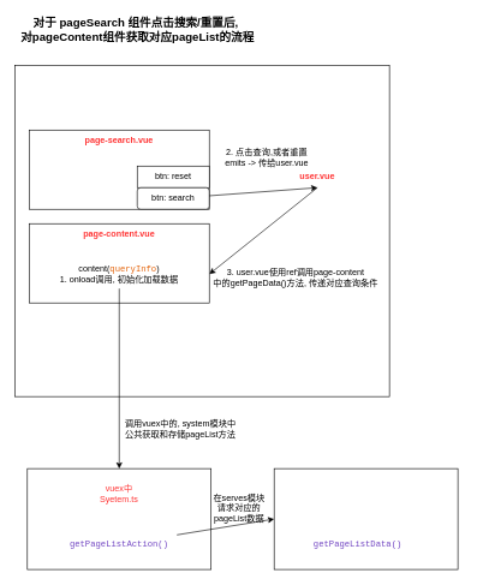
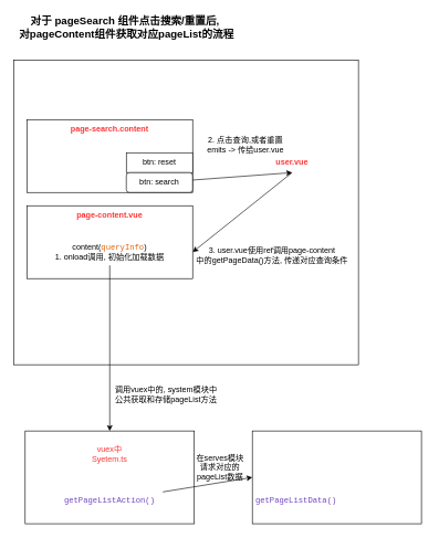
  <mxCell id="0" />
  <mxCell id="1" parent="0" />
  <mxCell id="2" value="" style="rounded=0;whiteSpace=wrap;html=1;" parent="1" vertex="1"><mxGeometry x="20" y="90" width="520" height="460" as="geometry" /></mxCell>
  <mxCell id="3" value="" style="rounded=0;whiteSpace=wrap;html=1;" parent="1" vertex="1"><mxGeometry x="40" y="180" width="250" height="110" as="geometry" /></mxCell>
  <mxCell id="4" style="edgeStyle=none;html=1;entryX=1;entryY=0.5;entryDx=0;entryDy=0;exitX=0.5;exitY=1;exitDx=0;exitDy=0;" parent="1" source="5" target="9" edge="1"><mxGeometry relative="1" as="geometry" /></mxCell>
  <mxCell id="5" value="&lt;b&gt;&lt;font color=&quot;#ff3333&quot;&gt;user.vue&lt;/font&gt;&lt;/b&gt;" style="text;html=1;strokeColor=none;fillColor=none;align=center;verticalAlign=middle;whiteSpace=wrap;rounded=0;" parent="1" vertex="1"><mxGeometry x="240" y="230" width="400" height="30" as="geometry" /></mxCell>
- <mxCell id="6" value="&lt;b&gt;&lt;font color=&quot;#ff3333&quot;&gt;page-search.vue&lt;/font&gt;&lt;/b&gt;" style="text;html=1;strokeColor=none;fillColor=none;align=center;verticalAlign=middle;whiteSpace=wrap;rounded=0;" parent="1" vertex="1"><mxGeometry x="40" y="180" width="250" height="30" as="geometry" /></mxCell>
+ <mxCell id="6" value="&lt;b&gt;&lt;font color=&quot;#ff3333&quot;&gt;page-search.content&lt;/font&gt;&lt;/b&gt;" style="text;html=1;strokeColor=none;fillColor=none;align=center;verticalAlign=middle;whiteSpace=wrap;rounded=0;" parent="1" vertex="1"><mxGeometry x="40" y="180" width="250" height="30" as="geometry" /></mxCell>
  <mxCell id="7" value="" style="rounded=0;whiteSpace=wrap;html=1;" parent="1" vertex="1"><mxGeometry x="40" y="310" width="250" height="110" as="geometry" /></mxCell>
  <mxCell id="8" value="&lt;b&gt;&lt;font color=&quot;#ff3333&quot;&gt;page-content.vue&lt;/font&gt;&lt;/b&gt;" style="text;html=1;strokeColor=none;fillColor=none;align=center;verticalAlign=middle;whiteSpace=wrap;rounded=0;" parent="1" vertex="1"><mxGeometry x="40" y="310" width="250" height="30" as="geometry" /></mxCell>
  <mxCell id="9" value="content(&lt;span style=&quot;color: rgb(227 , 98 , 9) ; background-color: rgb(255 , 255 , 255) ; font-family: &amp;#34;menlo&amp;#34; , &amp;#34;monaco&amp;#34; , &amp;#34;courier new&amp;#34; , monospace&quot;&gt;queryInfo&lt;/span&gt;&lt;span&gt;)&lt;br&gt;&lt;/span&gt;1.&amp;nbsp;&lt;span&gt;onload调用, 初始化加载数据&lt;br&gt;&lt;/span&gt;" style="text;html=1;strokeColor=none;fillColor=none;align=center;verticalAlign=middle;whiteSpace=wrap;rounded=0;" parent="1" vertex="1"><mxGeometry x="40" y="360" width="250" height="40" as="geometry" /></mxCell>
  <mxCell id="10" style="edgeStyle=none;html=1;" parent="1" source="11" target="12" edge="1"><mxGeometry relative="1" as="geometry" /></mxCell>
  <mxCell id="11" value="btn: reset" style="rounded=0;whiteSpace=wrap;html=1;" parent="1" vertex="1"><mxGeometry x="190" y="230" width="100" height="30" as="geometry" /></mxCell>
  <mxCell id="12" value="btn: search" style="whiteSpace=wrap;html=1;rounded=1;" parent="1" vertex="1"><mxGeometry x="190" y="260" width="100" height="30" as="geometry" /></mxCell>
  <mxCell id="13" value="" style="endArrow=classic;html=1;entryX=0.5;entryY=1;entryDx=0;entryDy=0;" parent="1" source="12" target="5" edge="1"><mxGeometry width="50" height="50" relative="1" as="geometry"><mxPoint x="290" y="325" as="sourcePoint" /><mxPoint x="360.711" y="275" as="targetPoint" /></mxGeometry></mxCell>
  <mxCell id="14" value="2. 点击查询,或者重置&lt;br&gt;emits -&amp;gt; 传给user.vue" style="text;html=1;strokeColor=none;fillColor=none;align=center;verticalAlign=middle;whiteSpace=wrap;rounded=0;" parent="1" vertex="1"><mxGeometry x="300" y="210" width="140" height="15" as="geometry" /></mxCell>
  <mxCell id="15" value="3. user.vue使用ref调用page-content&lt;br&gt;中的getPageData()方法, 传递对应查询条件" style="text;html=1;strokeColor=none;fillColor=none;align=center;verticalAlign=middle;whiteSpace=wrap;rounded=0;" parent="1" vertex="1"><mxGeometry x="270" y="370" width="280" height="30" as="geometry" /></mxCell>
  <mxCell id="16" value="" style="endArrow=classic;html=1;fontColor=#FF3333;" parent="1" source="9" target="17" edge="1"><mxGeometry width="50" height="50" relative="1" as="geometry"><mxPoint x="165" y="450" as="sourcePoint" /><mxPoint x="165" y="630" as="targetPoint" /></mxGeometry></mxCell>
  <mxCell id="17" value="&lt;div style=&quot;color: rgb(36 , 41 , 46) ; background-color: rgb(255 , 255 , 255) ; font-family: &amp;#34;menlo&amp;#34; , &amp;#34;monaco&amp;#34; , &amp;#34;courier new&amp;#34; , monospace ; font-weight: normal ; font-size: 12px ; line-height: 18px&quot;&gt;&lt;br&gt;&lt;/div&gt;" style="rounded=0;whiteSpace=wrap;html=1;fontColor=#FF3333;" parent="1" vertex="1"><mxGeometry x="37.5" y="650" width="255" height="140" as="geometry" /></mxCell>
  <mxCell id="18" value="vuex中 Syetem.ts" style="text;html=1;strokeColor=none;fillColor=none;align=center;verticalAlign=middle;whiteSpace=wrap;rounded=0;fontColor=#FF3333;" parent="1" vertex="1"><mxGeometry x="135" y="670" width="60" height="30" as="geometry" /></mxCell>
  <mxCell id="19" value="&lt;font color=&quot;#000000&quot;&gt;调用vuex中的, system模块中&lt;br&gt;公共获取和存储pageList方法&lt;br&gt;&lt;/font&gt;" style="text;html=1;strokeColor=none;fillColor=none;align=center;verticalAlign=middle;whiteSpace=wrap;rounded=0;fontColor=#FF3333;" parent="1" vertex="1"><mxGeometry x="150" y="580" width="200" height="30" as="geometry" /></mxCell>
  <mxCell id="20" style="edgeStyle=none;html=1;entryX=0;entryY=0.5;entryDx=0;entryDy=0;fontColor=#000000;" parent="1" source="21" target="22" edge="1"><mxGeometry relative="1" as="geometry" /></mxCell>
  <mxCell id="21" value="&lt;span style=&quot;color: rgb(111 , 66 , 193) ; font-family: &amp;#34;menlo&amp;#34; , &amp;#34;monaco&amp;#34; , &amp;#34;courier new&amp;#34; , monospace ; background-color: rgb(255 , 255 , 255)&quot;&gt;getPageListAction()&lt;/span&gt;" style="text;html=1;strokeColor=none;fillColor=none;align=center;verticalAlign=middle;whiteSpace=wrap;rounded=0;fontColor=#000000;" parent="1" vertex="1"><mxGeometry x="85" y="740" width="160" height="30" as="geometry" /></mxCell>
  <mxCell id="22" value="&lt;div style=&quot;color: rgb(36 , 41 , 46) ; background-color: rgb(255 , 255 , 255) ; font-family: &amp;#34;menlo&amp;#34; , &amp;#34;monaco&amp;#34; , &amp;#34;courier new&amp;#34; , monospace ; font-weight: normal ; font-size: 12px ; line-height: 18px&quot;&gt;&lt;br&gt;&lt;/div&gt;" style="rounded=0;whiteSpace=wrap;html=1;fontColor=#FF3333;" parent="1" vertex="1"><mxGeometry x="380" y="650" width="255" height="140" as="geometry" /></mxCell>
  <mxCell id="23" value="在serves模块&lt;br&gt;请求对应的&lt;br&gt;pageList数据" style="text;html=1;strokeColor=none;fillColor=none;align=center;verticalAlign=middle;whiteSpace=wrap;rounded=0;fontColor=#000000;" parent="1" vertex="1"><mxGeometry x="290" y="690" width="82.5" height="30" as="geometry" /></mxCell>
- <mxCell id="24" value="&lt;meta charset=&quot;utf-8&quot;&gt;&lt;span style=&quot;color: rgb(111, 66, 193); font-family: menlo, monaco, &amp;quot;courier new&amp;quot;, monospace; font-size: 12px; font-style: normal; font-weight: 400; letter-spacing: normal; text-align: center; text-indent: 0px; text-transform: none; word-spacing: 0px; background-color: rgb(255, 255, 255); display: inline; float: none;&quot;&gt;getPageListData()&lt;/span&gt;" style="text;whiteSpace=wrap;html=1;fontColor=#000000;" parent="1" vertex="1"><mxGeometry x="432.5" y="740" width="150" height="30" as="geometry" /></mxCell>
+ <mxCell id="24" value="&lt;meta charset=&quot;utf-8&quot;&gt;&lt;span style=&quot;color: rgb(111, 66, 193); font-family: menlo, monaco, &amp;quot;courier new&amp;quot;, monospace; font-size: 12px; font-style: normal; font-weight: 400; letter-spacing: normal; text-align: center; text-indent: 0px; text-transform: none; word-spacing: 0px; background-color: rgb(255, 255, 255); display: inline; float: none;&quot;&gt;getPageListData()&lt;/span&gt;" style="text;whiteSpace=wrap;html=1;fontColor=#000000;" parent="1" vertex="1"><mxGeometry x="382.5" y="740" width="150" height="30" as="geometry" /></mxCell>
  <mxCell id="25" value="对于 pageSearch 组件点击搜索/重置后,&amp;nbsp;&lt;br style=&quot;font-size: 16px;&quot;&gt;对pageContent组件获取对应pageList的流程" style="text;html=1;align=center;verticalAlign=middle;resizable=0;points=[];autosize=1;strokeColor=none;fillColor=none;fontStyle=1;fontSize=16;" vertex="1" parent="1"><mxGeometry x="20" y="20" width="340" height="40" as="geometry" /></mxCell>
